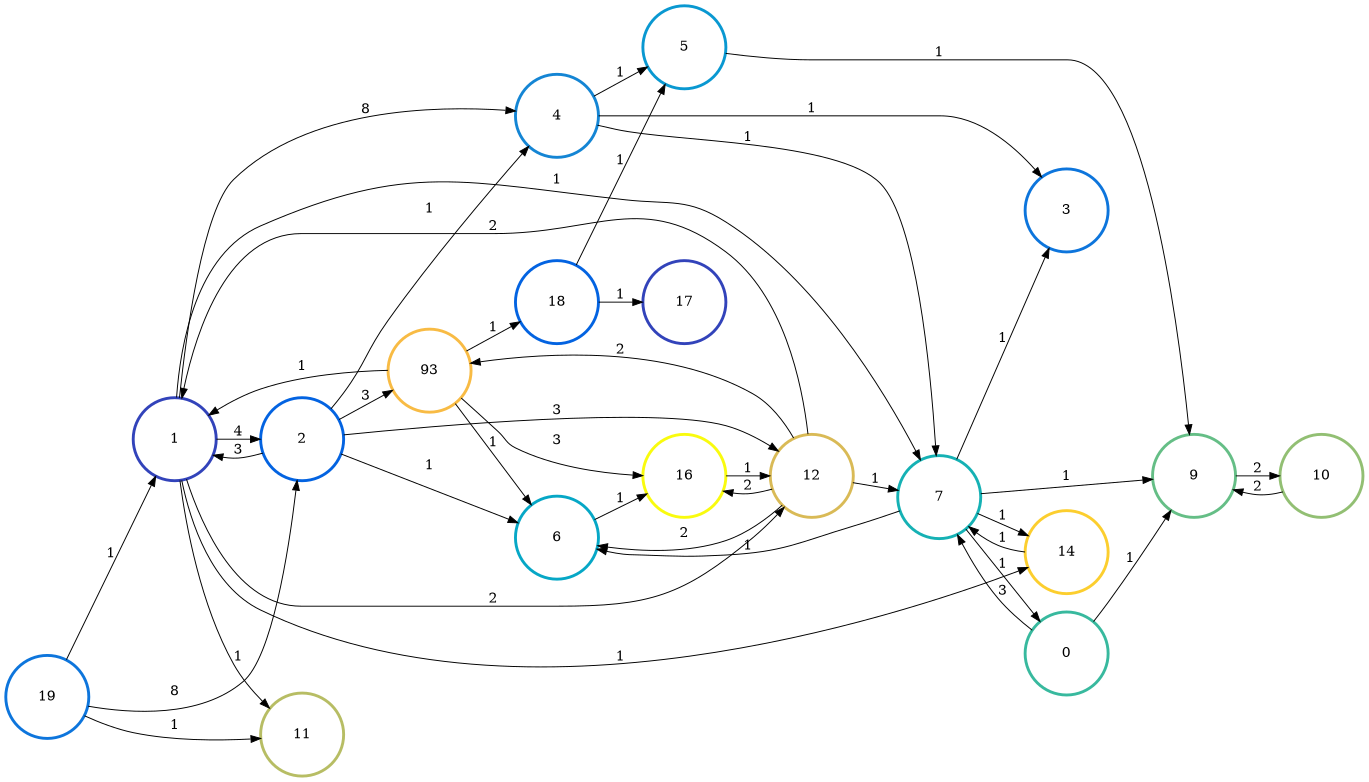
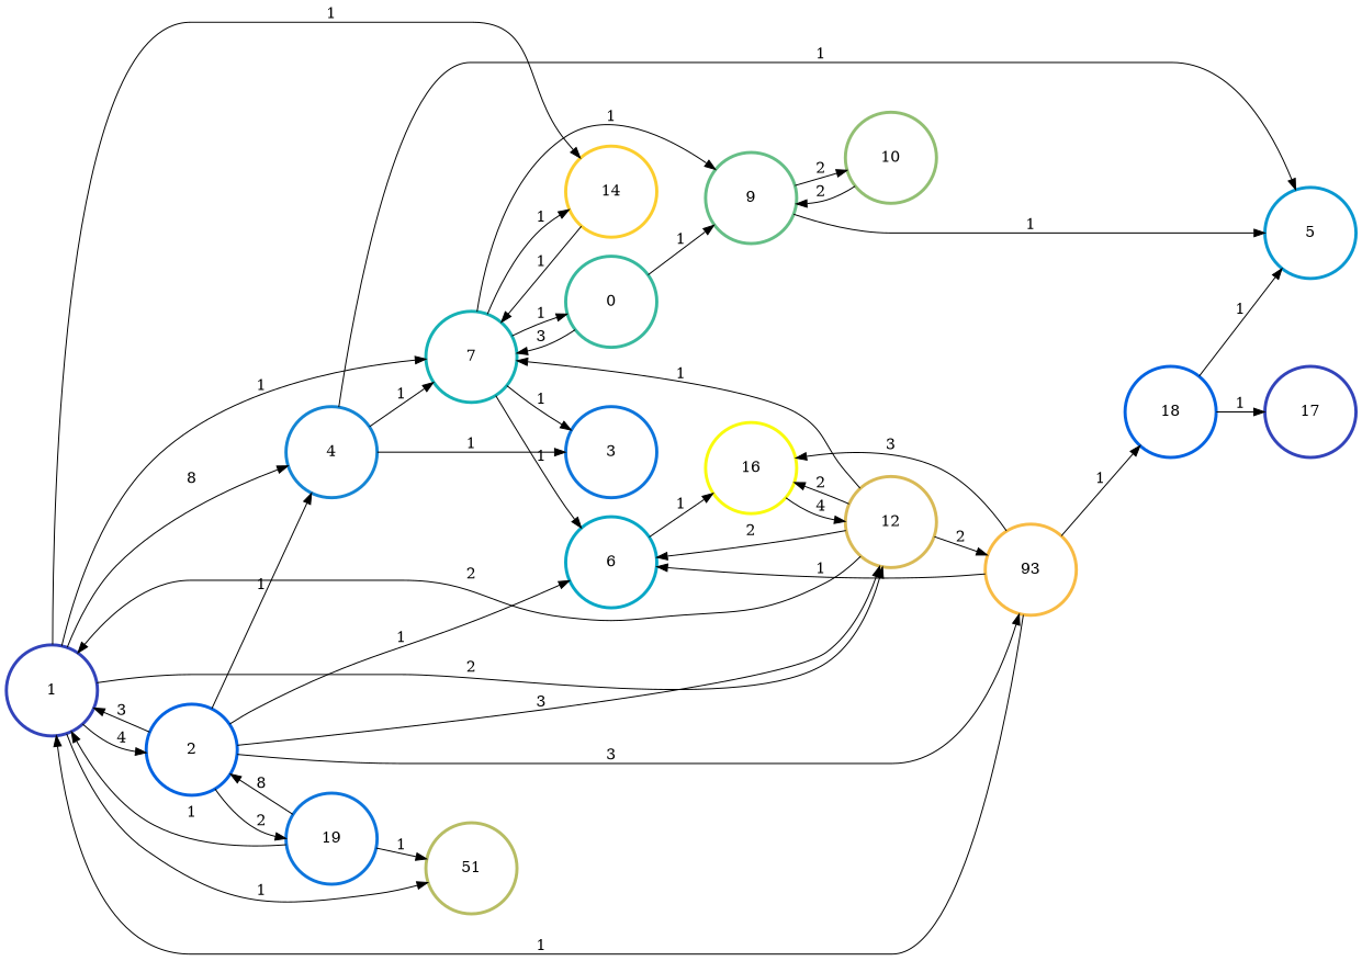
  digraph {
    rankdir=LR
    node [color="#3243BA" penwidth=3]
    edge [color=black penwidth=1]
    n1 [height=1.2 label=1 width=1.2]
    n2 [color="#0363E1" height=1.2 label=2 width=1.2]
    n3 [color="#1485D4" height=1.2 label=4 width=1.2]
    n4 [color="#15B1B4" height=1.2 label=7 width=1.2]
-   n5 [color="#B7BD64" height=1.2 label=11 width=1.2]
+   n5 [color="#B7BD64" height=1.2 label=51 width=1.2]
    n6 [color="#D9BA56" height=1.2 label=12 width=1.2]
    n7 [color="#FCCE2E" height=1.2 label=14 width=1.2]
    n8 [color="#06A7C6" height=1.2 label=6 width=1.2]
    n9 [color="#F8BB44" height=1.2 label=93 width=1.2]
    n10 [color="#0D75DC" height=1.2 label=19 width=1.2]
    n11 [color="#0D75DC" height=1.2 label=3 width=1.2]
    n12 [color="#0998D1" height=1.2 label=5 width=1.2]
    n13 [color="#F9FB0E" height=1.2 label=16 width=1.2]
    n14 [color="#38B99E" height=1.2 label=0 width=1.2]
    n15 [color="#65BE86" height=1.2 label=9 width=1.2]
    n16 [color="#0363E1" height=1.2 label=18 width=1.2]
    n17 [color="#92BF73" height=1.2 label=10 width=1.2]
    n18 [height=1.2 label=17 width=1.2]
    n1 -> n2 [label=4]
    n1 -> n3 [label=8]
    n1 -> n4 [label=1]
    n1 -> n5 [label=1]
    n1 -> n6 [label=2]
    n1 -> n7 [label=1]
    n2 -> n1 [label=3]
    n2 -> n3 [label=1]
    n2 -> n6 [label=3]
    n2 -> n8 [label=1]
    n2 -> n9 [label=3]
+   n2 -> n10 [label=2]
    n3 -> n4 [label=1]
    n3 -> n11 [label=1]
    n3 -> n12 [label=1]
    n4 -> n7 [label=1]
    n4 -> n8 [label=1]
    n4 -> n11 [label=1]
    n4 -> n14 [label=1]
    n4 -> n15 [label=1]
    n6 -> n1 [label=2]
    n6 -> n4 [label=1]
    n6 -> n8 [label=2]
    n6 -> n9 [label=2]
    n6 -> n13 [label=2]
    n7 -> n4 [label=1]
    n8 -> n13 [label=1]
    n9 -> n1 [label=1]
    n9 -> n8 [label=1]
    n9 -> n13 [label=3]
    n9 -> n16 [label=1]
    n10 -> n1 [label=1]
    n10 -> n2 [label=8]
    n10 -> n5 [label=1]
-   n13 -> n6 [label=1]
+   n13 -> n6 [label=4]
    n14 -> n4 [label=3]
    n14 -> n15 [label=1]
-   n12 -> n15 [label=1]
+   n15 -> n12 [label=1]
    n15 -> n17 [label=2]
    n16 -> n12 [label=1]
    n16 -> n18 [label=1]
    n17 -> n15 [label=2]
  }
